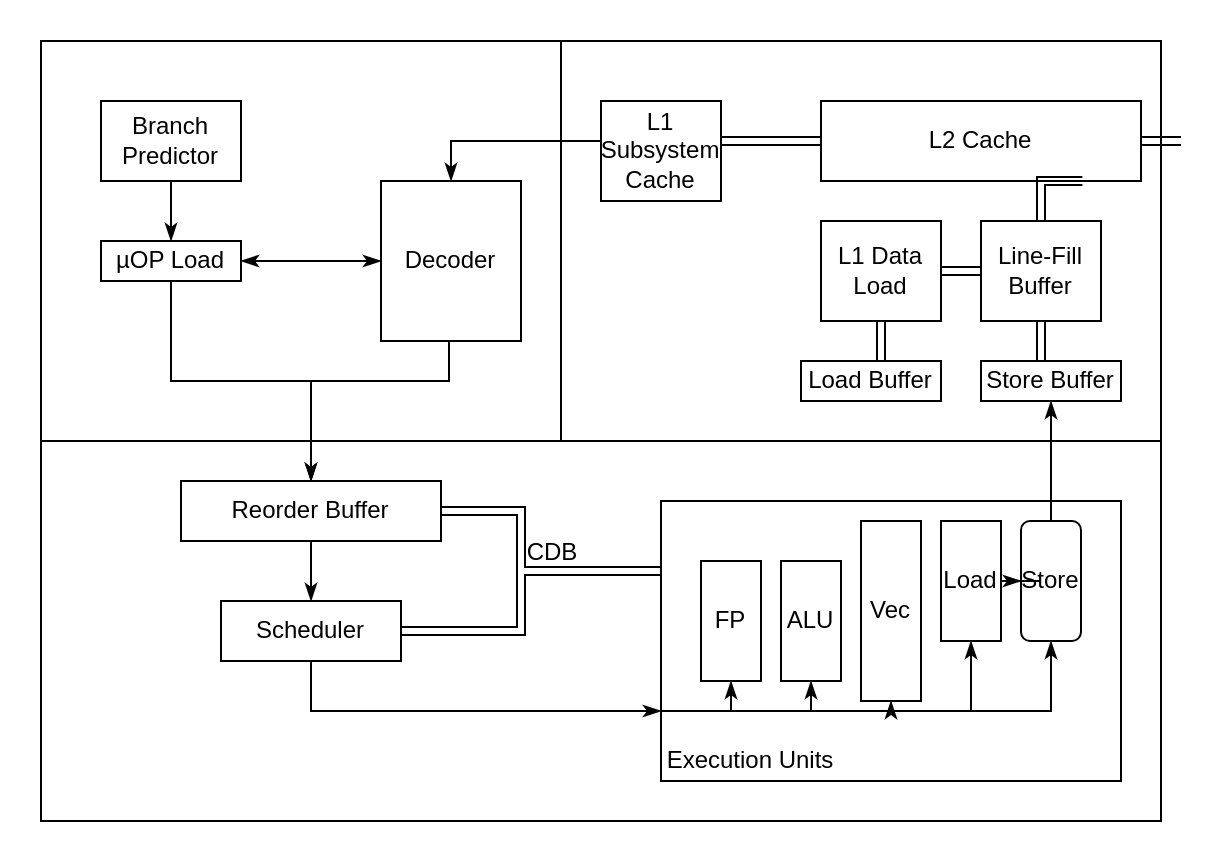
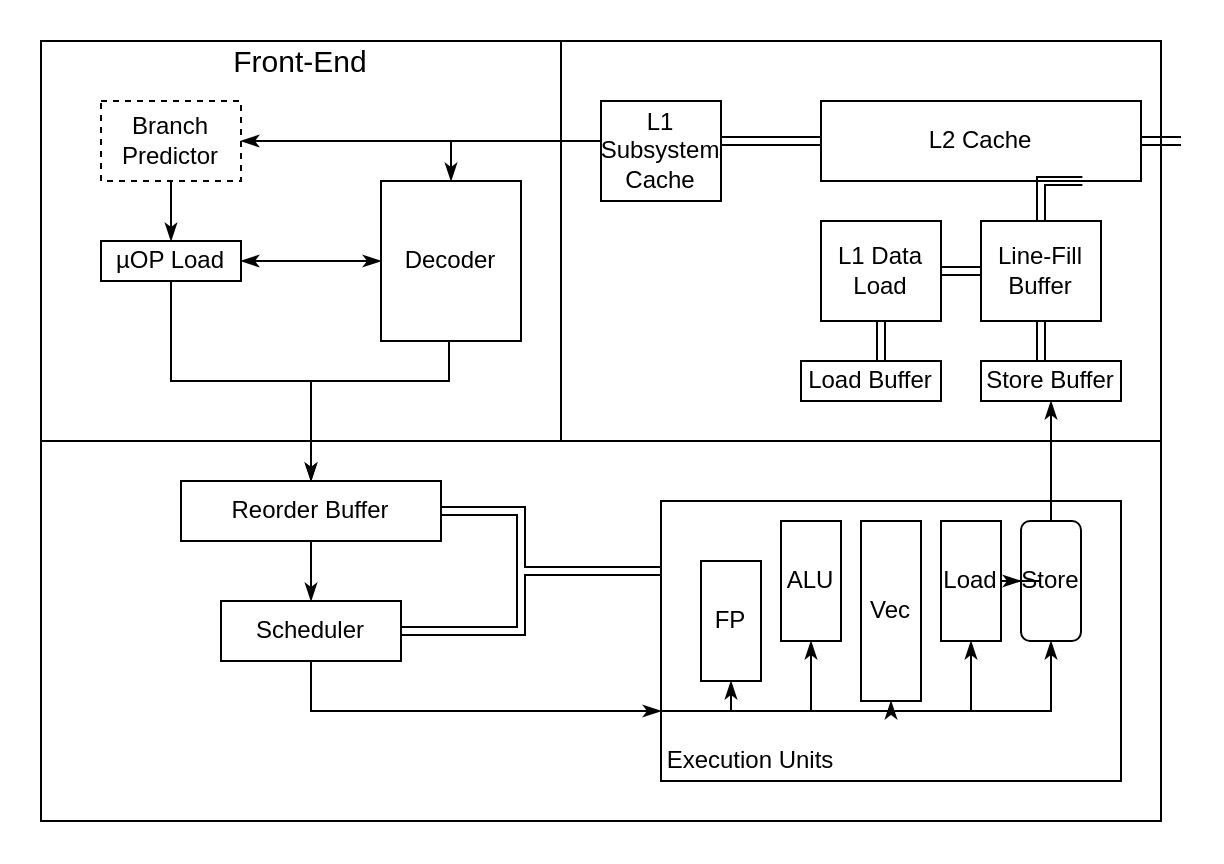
  <mxCell id="0" />
  <mxCell id="1" parent="0" />
  <mxCell id="2" value="" style="rounded=0;whiteSpace=wrap;html=1;align=center;labelPosition=center;verticalLabelPosition=middle;verticalAlign=middle;horizontal=1;fontStyle=0" parent="1" vertex="1"><mxGeometry x="20" y="20" width="260" height="200" as="geometry" /></mxCell>
  <mxCell id="3" value="" style="rounded=0;whiteSpace=wrap;html=1;align=center;" parent="1" vertex="1"><mxGeometry x="280" y="20" width="300" height="200" as="geometry" /></mxCell>
  <mxCell id="4" value="" style="rounded=0;whiteSpace=wrap;html=1;align=center;" parent="1" vertex="1"><mxGeometry x="20" y="220" width="560" height="190" as="geometry" /></mxCell>
+ <mxCell id="5" value="Front-End" style="text;html=1;strokeColor=none;fillColor=none;align=center;verticalAlign=middle;whiteSpace=wrap;rounded=0;fontSize=15;" parent="1" vertex="1"><mxGeometry x="115" y="20" width="70" height="20" as="geometry" /></mxCell>
  <mxCell id="6" style="edgeStyle=orthogonalEdgeStyle;rounded=0;orthogonalLoop=1;jettySize=auto;html=1;entryX=0.5;entryY=0;entryDx=0;entryDy=0;startArrow=none;startFill=0;fontSize=12;endArrow=classicThin;endFill=1;" parent="1" source="7" target="9" edge="1"><mxGeometry relative="1" as="geometry" /></mxCell>
- <mxCell id="7" value="Branch Predictor" style="rounded=0;whiteSpace=wrap;html=1;align=center;fontSize=12;" parent="1" vertex="1"><mxGeometry x="50" y="50" width="70" height="40" as="geometry" /></mxCell>
+ <mxCell id="7" value="Branch Predictor" style="rounded=0;whiteSpace=wrap;html=1;align=center;fontSize=12;dashed=1;" parent="1" vertex="1"><mxGeometry x="50" y="50" width="70" height="40" as="geometry" /></mxCell>
  <mxCell id="8" style="edgeStyle=orthogonalEdgeStyle;rounded=0;orthogonalLoop=1;jettySize=auto;html=1;fontSize=12;startArrow=classicThin;startFill=1;endArrow=classicThin;endFill=1;" parent="1" source="9" target="10" edge="1"><mxGeometry relative="1" as="geometry" /></mxCell>
  <mxCell id="9" value="µOP Load" style="rounded=0;whiteSpace=wrap;html=1;align=center;fontSize=12;" parent="1" vertex="1"><mxGeometry x="50" y="120" width="70" height="20" as="geometry" /></mxCell>
  <mxCell id="10" value="Decoder" style="rounded=0;whiteSpace=wrap;html=1;align=center;fontSize=12;" parent="1" vertex="1"><mxGeometry x="190" y="90" width="70" height="80" as="geometry" /></mxCell>
  <mxCell id="11" style="edgeStyle=orthogonalEdgeStyle;rounded=0;sketch=0;orthogonalLoop=1;jettySize=auto;html=1;entryX=0.5;entryY=0;entryDx=0;entryDy=0;shadow=0;startArrow=none;startFill=0;endArrow=classicThin;endFill=1;strokeWidth=1;fontSize=12;" parent="1" source="14" target="10" edge="1"><mxGeometry relative="1" as="geometry"><Array as="points"><mxPoint x="225" y="70" /></Array></mxGeometry></mxCell>
+ <mxCell id="12" style="edgeStyle=orthogonalEdgeStyle;rounded=0;sketch=0;orthogonalLoop=1;jettySize=auto;html=1;entryX=1;entryY=0.5;entryDx=0;entryDy=0;shadow=0;startArrow=none;startFill=0;endArrow=classicThin;endFill=1;strokeWidth=1;fontSize=12;" parent="1" source="14" target="7" edge="1"><mxGeometry relative="1" as="geometry"><Array as="points"><mxPoint x="250" y="70" /><mxPoint x="250" y="70" /></Array></mxGeometry></mxCell>
  <mxCell id="13" style="edgeStyle=orthogonalEdgeStyle;rounded=0;sketch=0;orthogonalLoop=1;jettySize=auto;html=1;entryX=0;entryY=0.5;entryDx=0;entryDy=0;shadow=0;startArrow=none;startFill=0;endArrow=none;endFill=0;strokeWidth=1;fontSize=12;shape=link;" parent="1" source="14" target="18" edge="1"><mxGeometry relative="1" as="geometry"><Array as="points"><mxPoint x="360" y="70" /><mxPoint x="360" y="70" /></Array></mxGeometry></mxCell>
  <mxCell id="14" value="L1 Subsystem Cache" style="rounded=0;whiteSpace=wrap;html=1;fontSize=12;align=center;" parent="1" vertex="1"><mxGeometry x="300" y="50" width="60" height="50" as="geometry" /></mxCell>
  <mxCell id="15" style="edgeStyle=orthogonalEdgeStyle;shape=link;rounded=0;sketch=0;orthogonalLoop=1;jettySize=auto;html=1;entryX=0.582;entryY=-0.005;entryDx=0;entryDy=0;entryPerimeter=0;shadow=0;startArrow=classicThin;startFill=1;endArrow=none;endFill=0;strokeColor=#000000;strokeWidth=1;fillColor=none;gradientColor=none;fontSize=12;" parent="1" source="16" target="19" edge="1"><mxGeometry relative="1" as="geometry" /></mxCell>
  <mxCell id="16" value="L1 Data Load" style="rounded=0;whiteSpace=wrap;html=1;fontSize=12;align=center;" parent="1" vertex="1"><mxGeometry x="410" y="110" width="60" height="50" as="geometry" /></mxCell>
  <mxCell id="17" style="edgeStyle=orthogonalEdgeStyle;shape=link;rounded=0;sketch=0;orthogonalLoop=1;jettySize=auto;html=1;shadow=0;startArrow=none;startFill=0;endArrow=none;endFill=0;strokeWidth=1;fontSize=12;" parent="1" source="18" edge="1"><mxGeometry relative="1" as="geometry"><mxPoint x="590" y="70" as="targetPoint" /></mxGeometry></mxCell>
  <mxCell id="18" value="L2 Cache" style="rounded=0;whiteSpace=wrap;html=1;fontSize=12;align=center;" parent="1" vertex="1"><mxGeometry x="410" y="50" width="160" height="40" as="geometry" /></mxCell>
  <mxCell id="19" value="Load Buffer" style="rounded=0;whiteSpace=wrap;html=1;fontSize=12;align=center;" parent="1" vertex="1"><mxGeometry x="400" y="180" width="70" height="20" as="geometry" /></mxCell>
  <mxCell id="20" value="Store Buffer" style="rounded=0;whiteSpace=wrap;html=1;fontSize=12;align=center;" parent="1" vertex="1"><mxGeometry x="490" y="180" width="70" height="20" as="geometry" /></mxCell>
  <mxCell id="21" style="edgeStyle=orthogonalEdgeStyle;shape=link;rounded=0;sketch=0;orthogonalLoop=1;jettySize=auto;html=1;entryX=0.817;entryY=1.003;entryDx=0;entryDy=0;entryPerimeter=0;shadow=0;startArrow=none;startFill=0;endArrow=none;endFill=0;strokeWidth=1;fontSize=12;" parent="1" source="24" target="18" edge="1"><mxGeometry relative="1" as="geometry" /></mxCell>
  <mxCell id="22" style="edgeStyle=orthogonalEdgeStyle;shape=link;rounded=0;sketch=0;orthogonalLoop=1;jettySize=auto;html=1;entryX=1;entryY=0.5;entryDx=0;entryDy=0;shadow=0;startArrow=none;startFill=0;endArrow=none;endFill=0;endSize=6;strokeWidth=1;fontSize=12;" parent="1" source="24" target="16" edge="1"><mxGeometry relative="1" as="geometry" /></mxCell>
  <mxCell id="23" style="edgeStyle=orthogonalEdgeStyle;shape=link;rounded=0;sketch=0;orthogonalLoop=1;jettySize=auto;html=1;entryX=0.433;entryY=-0.017;entryDx=0;entryDy=0;entryPerimeter=0;shadow=0;startArrow=classicThin;startFill=1;endArrow=none;endFill=0;strokeColor=#000000;strokeWidth=1;fillColor=none;gradientColor=none;fontSize=12;" parent="1" source="24" target="20" edge="1"><mxGeometry relative="1" as="geometry" /></mxCell>
  <mxCell id="24" value="Line-Fill Buffer" style="rounded=0;whiteSpace=wrap;html=1;fontSize=12;align=center;" parent="1" vertex="1"><mxGeometry x="490" y="110" width="60" height="50" as="geometry" /></mxCell>
  <mxCell id="25" style="edgeStyle=orthogonalEdgeStyle;rounded=0;sketch=0;orthogonalLoop=1;jettySize=auto;html=1;shadow=0;startArrow=classicThin;startFill=1;endArrow=none;endFill=0;strokeColor=#000000;strokeWidth=1;fillColor=none;gradientColor=none;fontSize=12;" parent="1" source="28" target="10" edge="1"><mxGeometry relative="1" as="geometry"><Array as="points"><mxPoint x="155" y="190" /><mxPoint x="224" y="190" /></Array></mxGeometry></mxCell>
  <mxCell id="26" style="edgeStyle=orthogonalEdgeStyle;rounded=0;sketch=0;orthogonalLoop=1;jettySize=auto;html=1;entryX=0.5;entryY=1;entryDx=0;entryDy=0;shadow=0;startArrow=classicThin;startFill=1;endArrow=none;endFill=0;strokeColor=#000000;strokeWidth=1;fillColor=none;gradientColor=none;fontSize=12;" parent="1" source="28" target="9" edge="1"><mxGeometry relative="1" as="geometry"><Array as="points"><mxPoint x="155" y="190" /><mxPoint x="85" y="190" /></Array></mxGeometry></mxCell>
  <mxCell id="27" style="edgeStyle=orthogonalEdgeStyle;rounded=0;sketch=0;orthogonalLoop=1;jettySize=auto;html=1;entryX=0.5;entryY=0;entryDx=0;entryDy=0;shadow=0;startArrow=none;startFill=0;endArrow=classicThin;endFill=1;strokeColor=#000000;strokeWidth=1;fillColor=none;gradientColor=none;fontSize=12;" parent="1" source="28" target="30" edge="1"><mxGeometry relative="1" as="geometry" /></mxCell>
  <mxCell id="28" value="Reorder Buffer" style="rounded=0;whiteSpace=wrap;html=1;fontSize=12;align=center;" parent="1" vertex="1"><mxGeometry x="90" y="240" width="130" height="30" as="geometry" /></mxCell>
  <mxCell id="29" style="edgeStyle=orthogonalEdgeStyle;rounded=0;sketch=0;orthogonalLoop=1;jettySize=auto;html=1;entryX=0;entryY=0.75;entryDx=0;entryDy=0;shadow=0;startArrow=none;startFill=0;endArrow=classicThin;endFill=1;strokeColor=#000000;strokeWidth=1;fillColor=none;gradientColor=none;fontSize=12;" parent="1" source="30" target="31" edge="1"><mxGeometry relative="1" as="geometry"><Array as="points"><mxPoint x="155" y="355" /></Array></mxGeometry></mxCell>
  <mxCell id="30" value="Scheduler" style="rounded=0;whiteSpace=wrap;html=1;fontSize=12;align=center;" parent="1" vertex="1"><mxGeometry x="110" y="300" width="90" height="30" as="geometry" /></mxCell>
  <mxCell id="31" value="" style="rounded=0;whiteSpace=wrap;html=1;fontSize=12;align=center;" parent="1" vertex="1"><mxGeometry x="330" y="250" width="230" height="140" as="geometry" /></mxCell>
  <mxCell id="32" style="edgeStyle=orthogonalEdgeStyle;rounded=0;sketch=0;orthogonalLoop=1;jettySize=auto;html=1;entryX=0;entryY=0.25;entryDx=0;entryDy=0;shadow=0;startArrow=none;startFill=0;endArrow=none;endFill=0;strokeColor=#000000;strokeWidth=1;fillColor=none;gradientColor=none;fontSize=12;shape=link;width=4;exitX=1;exitY=0.5;exitDx=0;exitDy=0;" parent="1" source="30" target="31" edge="1"><mxGeometry relative="1" as="geometry"><Array as="points"><mxPoint x="260" y="315" /><mxPoint x="260" y="285" /></Array></mxGeometry></mxCell>
  <mxCell id="33" style="edgeStyle=orthogonalEdgeStyle;rounded=0;sketch=0;orthogonalLoop=1;jettySize=auto;html=1;entryX=0;entryY=0.25;entryDx=0;entryDy=0;shadow=0;startArrow=none;startFill=0;endArrow=none;endFill=0;strokeWidth=1;fontSize=12;shape=link;labelBackgroundColor=#FFFFFF;labelBorderColor=none;fillColor=#fff2cc;exitX=1;exitY=0.5;exitDx=0;exitDy=0;" parent="1" source="28" target="31" edge="1"><mxGeometry relative="1" as="geometry"><Array as="points"><mxPoint x="260" y="255" /><mxPoint x="260" y="285" /></Array></mxGeometry></mxCell>
  <mxCell id="34" value="" style="rounded=0;whiteSpace=wrap;html=1;fontSize=12;align=center;strokeWidth=1;perimeterSpacing=0;strokeColor=#FFFFFF;" parent="1" vertex="1"><mxGeometry x="259" y="282" width="2" height="6" as="geometry" /></mxCell>
- <mxCell id="35" value="CDB" style="text;html=1;strokeColor=none;fillColor=none;align=center;verticalAlign=middle;whiteSpace=wrap;rounded=0;fontSize=12;" parent="1" vertex="1"><mxGeometry x="261" y="268" width="30" height="15" as="geometry" /></mxCell>
  <mxCell id="36" value="Execution Units" style="text;html=1;strokeColor=none;fillColor=none;align=center;verticalAlign=middle;whiteSpace=wrap;rounded=0;fontSize=12;" parent="1" vertex="1"><mxGeometry x="330" y="370" width="90" height="20" as="geometry" /></mxCell>
  <mxCell id="37" style="edgeStyle=orthogonalEdgeStyle;rounded=0;sketch=0;orthogonalLoop=1;jettySize=auto;html=1;entryX=0;entryY=0.75;entryDx=0;entryDy=0;shadow=0;labelBackgroundColor=#FFFFFF;startArrow=classicThin;startFill=1;endArrow=none;endFill=0;strokeColor=#000000;strokeWidth=1;fillColor=none;gradientColor=none;fontSize=12;" parent="1" source="39" target="31" edge="1"><mxGeometry relative="1" as="geometry"><Array as="points"><mxPoint x="525" y="355" /></Array></mxGeometry></mxCell>
  <mxCell id="38" style="edgeStyle=orthogonalEdgeStyle;rounded=0;sketch=0;orthogonalLoop=1;jettySize=auto;html=1;entryX=0.5;entryY=1;entryDx=0;entryDy=0;shadow=0;labelBackgroundColor=#FFFFFF;startArrow=none;startFill=0;endArrow=classicThin;endFill=1;strokeColor=#000000;strokeWidth=1;fillColor=none;gradientColor=none;fontSize=12;" parent="1" source="39" target="20" edge="1"><mxGeometry relative="1" as="geometry" /></mxCell>
  <mxCell id="39" value="Store" style="whiteSpace=wrap;html=1;strokeWidth=1;fontSize=12;align=center;rounded=1;" parent="1" vertex="1"><mxGeometry x="510" y="260" width="30" height="60" as="geometry" /></mxCell>
  <mxCell id="40" style="edgeStyle=orthogonalEdgeStyle;rounded=0;sketch=0;orthogonalLoop=1;jettySize=auto;html=1;entryX=0;entryY=0.75;entryDx=0;entryDy=0;shadow=0;labelBackgroundColor=#FFFFFF;startArrow=classicThin;startFill=1;endArrow=none;endFill=0;strokeColor=#000000;strokeWidth=1;fillColor=none;gradientColor=none;fontSize=12;" parent="1" source="42" target="31" edge="1"><mxGeometry relative="1" as="geometry"><Array as="points"><mxPoint x="485" y="355" /></Array></mxGeometry></mxCell>
  <mxCell id="41" style="edgeStyle=orthogonalEdgeStyle;rounded=0;sketch=0;orthogonalLoop=1;jettySize=auto;html=1;shadow=0;labelBackgroundColor=#FFFFFF;startArrow=none;startFill=0;endArrow=classicThin;endFill=1;strokeColor=#000000;strokeWidth=1;fillColor=none;gradientColor=none;fontSize=12;" parent="1" source="42" target="39" edge="1"><mxGeometry relative="1" as="geometry" /></mxCell>
  <mxCell id="42" value="Load" style="rounded=0;whiteSpace=wrap;html=1;strokeWidth=1;fontSize=12;align=center;" parent="1" vertex="1"><mxGeometry x="470" y="260" width="30" height="60" as="geometry" /></mxCell>
  <mxCell id="43" style="edgeStyle=orthogonalEdgeStyle;rounded=0;sketch=0;orthogonalLoop=1;jettySize=auto;html=1;entryX=0;entryY=0.75;entryDx=0;entryDy=0;shadow=0;labelBackgroundColor=#FFFFFF;startArrow=classicThin;startFill=1;endArrow=none;endFill=0;strokeColor=#000000;strokeWidth=1;fillColor=none;gradientColor=none;fontSize=12;" parent="1" source="44" target="31" edge="1"><mxGeometry relative="1" as="geometry"><Array as="points"><mxPoint x="405" y="355" /></Array></mxGeometry></mxCell>
- <mxCell id="44" value="ALU" style="rounded=0;whiteSpace=wrap;html=1;strokeWidth=1;fontSize=12;align=center;" parent="1" vertex="1"><mxGeometry x="390" y="280" width="30" height="60" as="geometry" /></mxCell>
+ <mxCell id="44" value="ALU" style="rounded=0;whiteSpace=wrap;html=1;strokeWidth=1;fontSize=12;align=center;" parent="1" vertex="1"><mxGeometry x="390" y="260" width="30" height="60" as="geometry" /></mxCell>
  <mxCell id="45" style="edgeStyle=orthogonalEdgeStyle;rounded=0;sketch=0;orthogonalLoop=1;jettySize=auto;html=1;entryX=0;entryY=0.75;entryDx=0;entryDy=0;shadow=0;labelBackgroundColor=#FFFFFF;startArrow=classicThin;startFill=1;endArrow=none;endFill=0;strokeColor=#000000;strokeWidth=1;fillColor=none;gradientColor=none;fontSize=12;" parent="1" source="46" target="31" edge="1"><mxGeometry relative="1" as="geometry"><Array as="points"><mxPoint x="365" y="355" /></Array></mxGeometry></mxCell>
  <mxCell id="46" value="FP" style="rounded=0;whiteSpace=wrap;html=1;strokeWidth=1;fontSize=12;align=center;" parent="1" vertex="1"><mxGeometry x="350" y="280" width="30" height="60" as="geometry" /></mxCell>
  <mxCell id="47" style="edgeStyle=orthogonalEdgeStyle;rounded=0;sketch=0;orthogonalLoop=1;jettySize=auto;html=1;entryX=0;entryY=0.75;entryDx=0;entryDy=0;shadow=0;labelBackgroundColor=#FFFFFF;startArrow=classicThin;startFill=1;endArrow=none;endFill=0;strokeColor=#000000;strokeWidth=1;fillColor=none;gradientColor=none;fontSize=12;" parent="1" source="48" target="31" edge="1"><mxGeometry relative="1" as="geometry"><Array as="points"><mxPoint x="445" y="355" /></Array></mxGeometry></mxCell>
  <mxCell id="48" value="Vec" style="rounded=0;whiteSpace=wrap;html=1;strokeWidth=1;fontSize=12;align=center;" parent="1" vertex="1"><mxGeometry x="430" y="260" width="30" height="90" as="geometry" /></mxCell>
